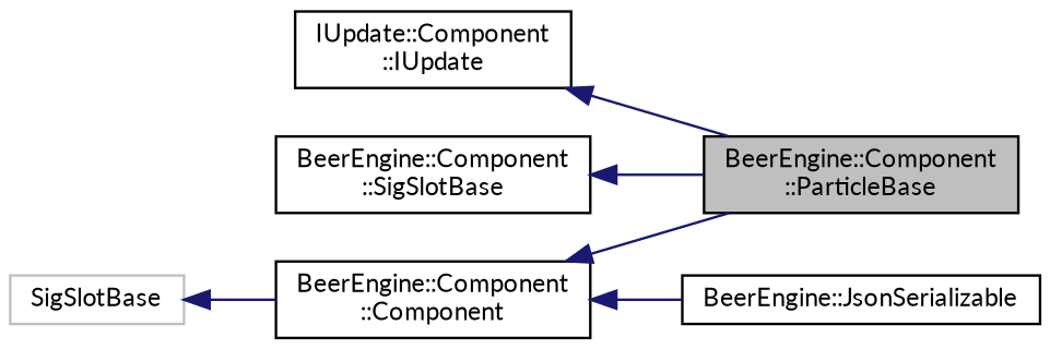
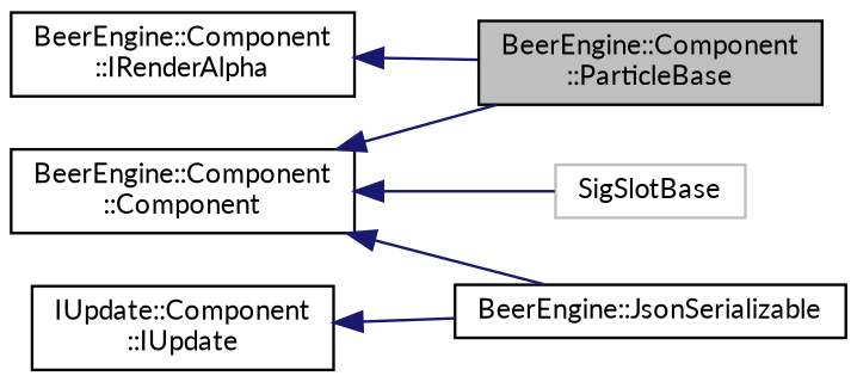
  digraph {
    fontname=Lato
    rankdir=LR
    node [color=black fillcolor=white fontname=Lato fontsize=10 shape=record style=filled]
    edge [color=midnightblue dir=back fontname=Lato fontsize=10 labelfontname=Helvetica labelfontsize=10 style=solid]
    n1 [fillcolor=grey75 fontcolor=black height=0.2 label="BeerEngine::Component\l::ParticleBase" width=0.4]
    n2 [height=0.2 label="BeerEngine::Component\l::Component" width=0.4]
    n3 [height=0.2 label="BeerEngine::JsonSerializable" width=0.4]
    n4 [color=grey75 height=0.2 label=SigSlotBase width=0.4]
    n5 [height=0.2 label="IUpdate::Component\l::IUpdate" width=0.4]
-   n6 [height=0.2 label="BeerEngine::Component\l::SigSlotBase" width=0.4]
+   n6 [height=0.2 label="BeerEngine::Component\l::IRenderAlpha" width=0.4]
    n2 -> n1
    n2 -> n3
-   n4 -> n2
-   n5 -> n1
+   n2 -> n4
+   n5 -> n3
    n6 -> n1
  }
